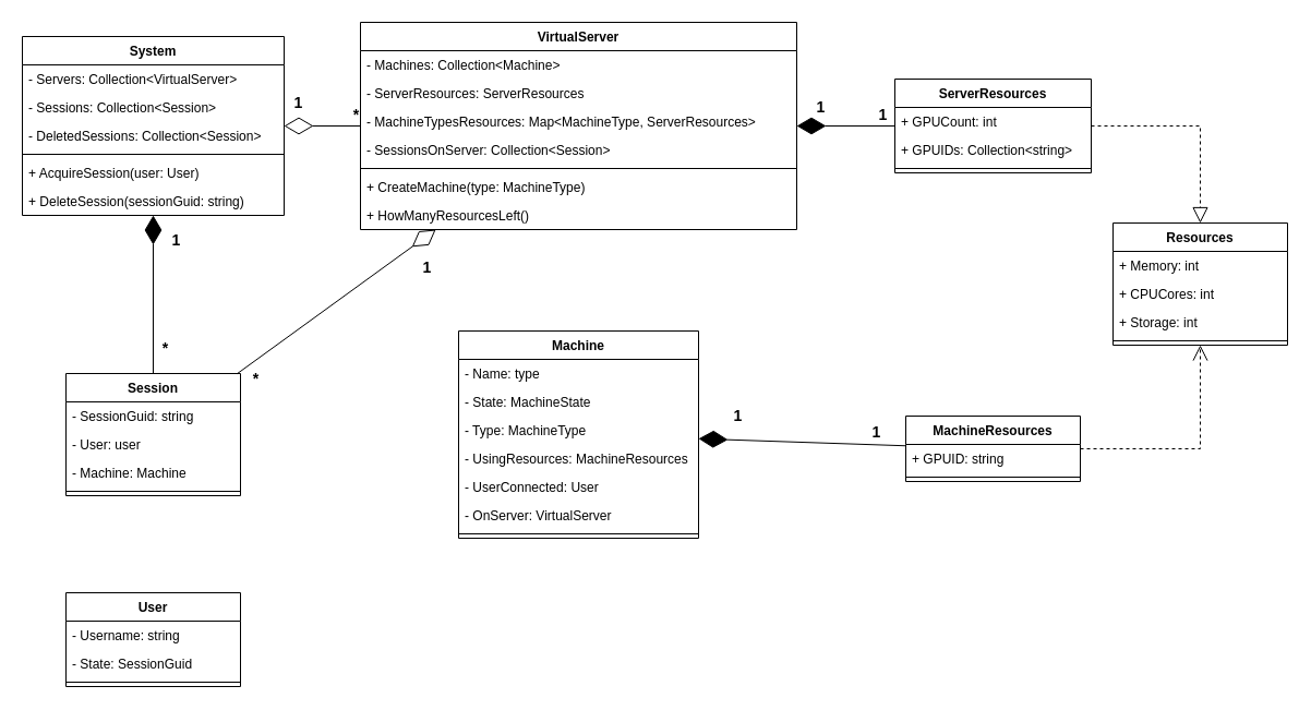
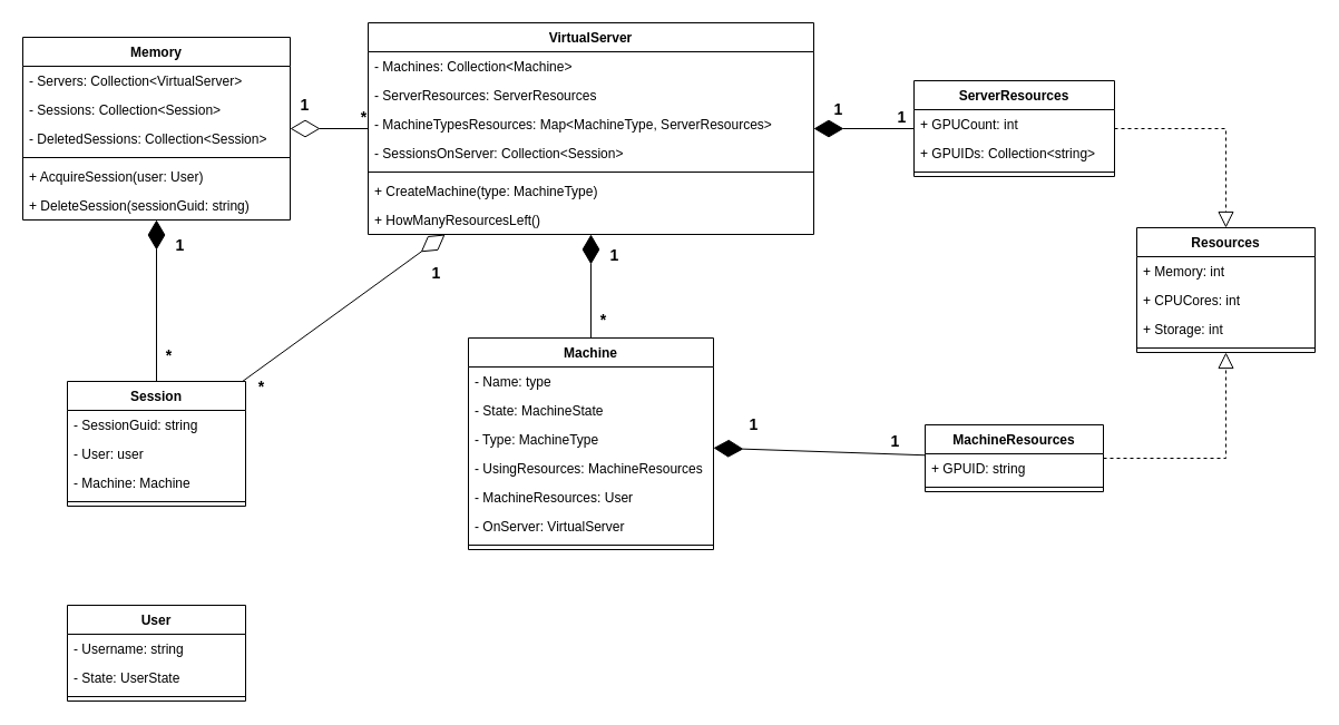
  <mxCell id="0" />
  <mxCell id="1" parent="0" />
- <mxCell id="2" value="System" style="swimlane;fontStyle=1;align=center;verticalAlign=top;childLayout=stackLayout;horizontal=1;startSize=26;horizontalStack=0;resizeParent=1;resizeParentMax=0;resizeLast=0;collapsible=1;marginBottom=0;" vertex="1" parent="1"><mxGeometry x="20" y="33" width="240" height="164" as="geometry" /></mxCell>
+ <mxCell id="2" value="Memory" style="swimlane;fontStyle=1;align=center;verticalAlign=top;childLayout=stackLayout;horizontal=1;startSize=26;horizontalStack=0;resizeParent=1;resizeParentMax=0;resizeLast=0;collapsible=1;marginBottom=0;" vertex="1" parent="1"><mxGeometry x="20" y="33" width="240" height="164" as="geometry" /></mxCell>
  <mxCell id="3" value="- Servers: Collection&lt;VirtualServer&gt;" style="text;strokeColor=none;fillColor=none;align=left;verticalAlign=top;spacingLeft=4;spacingRight=4;overflow=hidden;rotatable=0;points=[[0,0.5],[1,0.5]];portConstraint=eastwest;" vertex="1" parent="2"><mxGeometry y="26" width="240" height="26" as="geometry" /></mxCell>
  <mxCell id="4" value="- Sessions: Collection&lt;Session&gt;" style="text;strokeColor=none;fillColor=none;align=left;verticalAlign=top;spacingLeft=4;spacingRight=4;overflow=hidden;rotatable=0;points=[[0,0.5],[1,0.5]];portConstraint=eastwest;" vertex="1" parent="2"><mxGeometry y="52" width="240" height="26" as="geometry" /></mxCell>
  <mxCell id="5" value="- DeletedSessions: Collection&lt;Session&gt;" style="text;strokeColor=none;fillColor=none;align=left;verticalAlign=top;spacingLeft=4;spacingRight=4;overflow=hidden;rotatable=0;points=[[0,0.5],[1,0.5]];portConstraint=eastwest;" vertex="1" parent="2"><mxGeometry y="78" width="240" height="26" as="geometry" /></mxCell>
  <mxCell id="6" value="" style="line;strokeWidth=1;fillColor=none;align=left;verticalAlign=middle;spacingTop=-1;spacingLeft=3;spacingRight=3;rotatable=0;labelPosition=right;points=[];portConstraint=eastwest;" vertex="1" parent="2"><mxGeometry y="104" width="240" height="8" as="geometry" /></mxCell>
  <mxCell id="7" value="+ AcquireSession(user: User)" style="text;strokeColor=none;fillColor=none;align=left;verticalAlign=top;spacingLeft=4;spacingRight=4;overflow=hidden;rotatable=0;points=[[0,0.5],[1,0.5]];portConstraint=eastwest;" vertex="1" parent="2"><mxGeometry y="112" width="240" height="26" as="geometry" /></mxCell>
  <mxCell id="8" value="+ DeleteSession(sessionGuid: string)" style="text;strokeColor=none;fillColor=none;align=left;verticalAlign=top;spacingLeft=4;spacingRight=4;overflow=hidden;rotatable=0;points=[[0,0.5],[1,0.5]];portConstraint=eastwest;" vertex="1" parent="2"><mxGeometry y="138" width="240" height="26" as="geometry" /></mxCell>
  <mxCell id="9" value="VirtualServer" style="swimlane;fontStyle=1;align=center;verticalAlign=top;childLayout=stackLayout;horizontal=1;startSize=26;horizontalStack=0;resizeParent=1;resizeParentMax=0;resizeLast=0;collapsible=1;marginBottom=0;" vertex="1" parent="1"><mxGeometry x="330" y="20" width="400" height="190" as="geometry" /></mxCell>
  <mxCell id="10" value="- Machines: Collection&lt;Machine&gt;" style="text;strokeColor=none;fillColor=none;align=left;verticalAlign=top;spacingLeft=4;spacingRight=4;overflow=hidden;rotatable=0;points=[[0,0.5],[1,0.5]];portConstraint=eastwest;" vertex="1" parent="9"><mxGeometry y="26" width="400" height="26" as="geometry" /></mxCell>
  <mxCell id="11" value="- ServerResources: ServerResources" style="text;strokeColor=none;fillColor=none;align=left;verticalAlign=top;spacingLeft=4;spacingRight=4;overflow=hidden;rotatable=0;points=[[0,0.5],[1,0.5]];portConstraint=eastwest;" vertex="1" parent="9"><mxGeometry y="52" width="400" height="26" as="geometry" /></mxCell>
  <mxCell id="12" value="- MachineTypesResources: Map&lt;MachineType, ServerResources&gt;" style="text;strokeColor=none;fillColor=none;align=left;verticalAlign=top;spacingLeft=4;spacingRight=4;overflow=hidden;rotatable=0;points=[[0,0.5],[1,0.5]];portConstraint=eastwest;" vertex="1" parent="9"><mxGeometry y="78" width="400" height="26" as="geometry" /></mxCell>
  <mxCell id="13" value="- SessionsOnServer: Collection&lt;Session&gt;" style="text;strokeColor=none;fillColor=none;align=left;verticalAlign=top;spacingLeft=4;spacingRight=4;overflow=hidden;rotatable=0;points=[[0,0.5],[1,0.5]];portConstraint=eastwest;" vertex="1" parent="9"><mxGeometry y="104" width="400" height="26" as="geometry" /></mxCell>
  <mxCell id="14" value="" style="line;strokeWidth=1;fillColor=none;align=left;verticalAlign=middle;spacingTop=-1;spacingLeft=3;spacingRight=3;rotatable=0;labelPosition=right;points=[];portConstraint=eastwest;" vertex="1" parent="9"><mxGeometry y="130" width="400" height="8" as="geometry" /></mxCell>
  <mxCell id="15" value="+ CreateMachine(type: MachineType)" style="text;strokeColor=none;fillColor=none;align=left;verticalAlign=top;spacingLeft=4;spacingRight=4;overflow=hidden;rotatable=0;points=[[0,0.5],[1,0.5]];portConstraint=eastwest;" vertex="1" parent="9"><mxGeometry y="138" width="400" height="26" as="geometry" /></mxCell>
  <mxCell id="16" value="+ HowManyResourcesLeft()" style="text;strokeColor=none;fillColor=none;align=left;verticalAlign=top;spacingLeft=4;spacingRight=4;overflow=hidden;rotatable=0;points=[[0,0.5],[1,0.5]];portConstraint=eastwest;" vertex="1" parent="9"><mxGeometry y="164" width="400" height="26" as="geometry" /></mxCell>
  <mxCell id="17" value="Machine" style="swimlane;fontStyle=1;align=center;verticalAlign=top;childLayout=stackLayout;horizontal=1;startSize=26;horizontalStack=0;resizeParent=1;resizeParentMax=0;resizeLast=0;collapsible=1;marginBottom=0;" vertex="1" parent="1"><mxGeometry x="420" y="303" width="220" height="190" as="geometry" /></mxCell>
  <mxCell id="18" value="- Name: type" style="text;strokeColor=none;fillColor=none;align=left;verticalAlign=top;spacingLeft=4;spacingRight=4;overflow=hidden;rotatable=0;points=[[0,0.5],[1,0.5]];portConstraint=eastwest;" vertex="1" parent="17"><mxGeometry y="26" width="220" height="26" as="geometry" /></mxCell>
  <mxCell id="19" value="- State: MachineState" style="text;strokeColor=none;fillColor=none;align=left;verticalAlign=top;spacingLeft=4;spacingRight=4;overflow=hidden;rotatable=0;points=[[0,0.5],[1,0.5]];portConstraint=eastwest;" vertex="1" parent="17"><mxGeometry y="52" width="220" height="26" as="geometry" /></mxCell>
  <mxCell id="20" value="- Type: MachineType" style="text;strokeColor=none;fillColor=none;align=left;verticalAlign=top;spacingLeft=4;spacingRight=4;overflow=hidden;rotatable=0;points=[[0,0.5],[1,0.5]];portConstraint=eastwest;" vertex="1" parent="17"><mxGeometry y="78" width="220" height="26" as="geometry" /></mxCell>
  <mxCell id="21" value="- UsingResources: MachineResources" style="text;strokeColor=none;fillColor=none;align=left;verticalAlign=top;spacingLeft=4;spacingRight=4;overflow=hidden;rotatable=0;points=[[0,0.5],[1,0.5]];portConstraint=eastwest;" vertex="1" parent="17"><mxGeometry y="104" width="220" height="26" as="geometry" /></mxCell>
- <mxCell id="22" value="- UserConnected: User" style="text;strokeColor=none;fillColor=none;align=left;verticalAlign=top;spacingLeft=4;spacingRight=4;overflow=hidden;rotatable=0;points=[[0,0.5],[1,0.5]];portConstraint=eastwest;" vertex="1" parent="17"><mxGeometry y="130" width="220" height="26" as="geometry" /></mxCell>
+ <mxCell id="22" value="- MachineResources: User" style="text;strokeColor=none;fillColor=none;align=left;verticalAlign=top;spacingLeft=4;spacingRight=4;overflow=hidden;rotatable=0;points=[[0,0.5],[1,0.5]];portConstraint=eastwest;" vertex="1" parent="17"><mxGeometry y="130" width="220" height="26" as="geometry" /></mxCell>
  <mxCell id="23" value="- OnServer: VirtualServer" style="text;strokeColor=none;fillColor=none;align=left;verticalAlign=top;spacingLeft=4;spacingRight=4;overflow=hidden;rotatable=0;points=[[0,0.5],[1,0.5]];portConstraint=eastwest;" vertex="1" parent="17"><mxGeometry y="156" width="220" height="26" as="geometry" /></mxCell>
  <mxCell id="24" value="" style="line;strokeWidth=1;fillColor=none;align=left;verticalAlign=middle;spacingTop=-1;spacingLeft=3;spacingRight=3;rotatable=0;labelPosition=right;points=[];portConstraint=eastwest;" vertex="1" parent="17"><mxGeometry y="182" width="220" height="8" as="geometry" /></mxCell>
  <mxCell id="25" value="Session" style="swimlane;fontStyle=1;align=center;verticalAlign=top;childLayout=stackLayout;horizontal=1;startSize=26;horizontalStack=0;resizeParent=1;resizeParentMax=0;resizeLast=0;collapsible=1;marginBottom=0;" vertex="1" parent="1"><mxGeometry x="60" y="342" width="160" height="112" as="geometry" /></mxCell>
  <mxCell id="26" value="- SessionGuid: string" style="text;strokeColor=none;fillColor=none;align=left;verticalAlign=top;spacingLeft=4;spacingRight=4;overflow=hidden;rotatable=0;points=[[0,0.5],[1,0.5]];portConstraint=eastwest;" vertex="1" parent="25"><mxGeometry y="26" width="160" height="26" as="geometry" /></mxCell>
  <mxCell id="27" value="- User: user" style="text;strokeColor=none;fillColor=none;align=left;verticalAlign=top;spacingLeft=4;spacingRight=4;overflow=hidden;rotatable=0;points=[[0,0.5],[1,0.5]];portConstraint=eastwest;" vertex="1" parent="25"><mxGeometry y="52" width="160" height="26" as="geometry" /></mxCell>
  <mxCell id="28" value="- Machine: Machine" style="text;strokeColor=none;fillColor=none;align=left;verticalAlign=top;spacingLeft=4;spacingRight=4;overflow=hidden;rotatable=0;points=[[0,0.5],[1,0.5]];portConstraint=eastwest;" vertex="1" parent="25"><mxGeometry y="78" width="160" height="26" as="geometry" /></mxCell>
  <mxCell id="29" value="" style="line;strokeWidth=1;fillColor=none;align=left;verticalAlign=middle;spacingTop=-1;spacingLeft=3;spacingRight=3;rotatable=0;labelPosition=right;points=[];portConstraint=eastwest;" vertex="1" parent="25"><mxGeometry y="104" width="160" height="8" as="geometry" /></mxCell>
  <mxCell id="30" value="" style="endArrow=diamondThin;endFill=0;endSize=24;html=1;rounded=0;" edge="1" parent="1" source="9" target="2"><mxGeometry width="160" relative="1" as="geometry"><mxPoint y="253" as="sourcePoint" x="10" /><mxPoint x="170" y="253" as="targetPoint" /></mxGeometry></mxCell>
  <mxCell id="31" value="&lt;font style=&quot;font-size: 14px&quot;&gt;&lt;b&gt;1&lt;/b&gt;&lt;/font&gt;" style="edgeLabel;html=1;align=center;verticalAlign=middle;resizable=0;points=[];" vertex="1" connectable="0" parent="30"><mxGeometry x="0.67" y="-3" relative="1" as="geometry"><mxPoint y="-19" as="offset" /></mxGeometry></mxCell>
  <mxCell id="32" value="&lt;b&gt;&lt;font style=&quot;font-size: 14px&quot;&gt;*&lt;/font&gt;&lt;/b&gt;" style="edgeLabel;html=1;align=center;verticalAlign=middle;resizable=0;points=[];" vertex="1" connectable="0" parent="30"><mxGeometry x="-0.684" y="1" relative="1" as="geometry"><mxPoint x="6" y="-12" as="offset" /></mxGeometry></mxCell>
+ <mxCell id="33" value="" style="endArrow=diamondThin;endFill=1;endSize=24;html=1;rounded=0;fontSize=14;" edge="1" parent="1" source="17" target="9"><mxGeometry width="160" relative="1" as="geometry"><mxPoint x="290" y="363" as="sourcePoint" /><mxPoint x="450" y="363" as="targetPoint" /></mxGeometry></mxCell>
+ <mxCell id="34" value="&lt;b&gt;1&lt;/b&gt;" style="edgeLabel;html=1;align=center;verticalAlign=middle;resizable=0;points=[];fontSize=14;" vertex="1" connectable="0" parent="33"><mxGeometry x="0.568" y="-2" relative="1" as="geometry"><mxPoint x="18" y="-2" as="offset" /></mxGeometry></mxCell>
+ <mxCell id="35" value="&lt;b&gt;*&lt;/b&gt;" style="edgeLabel;html=1;align=center;verticalAlign=middle;resizable=0;points=[];fontSize=14;" vertex="1" connectable="0" parent="33"><mxGeometry x="-0.637" y="2" relative="1" as="geometry"><mxPoint x="12" as="offset" /></mxGeometry></mxCell>
  <mxCell id="36" value="" style="endArrow=diamondThin;endFill=1;endSize=24;html=1;rounded=0;fontSize=14;" edge="1" parent="1" source="25" target="2"><mxGeometry width="160" relative="1" as="geometry"><mxPoint x="280" y="297" as="sourcePoint" /><mxPoint x="280" y="223" as="targetPoint" /></mxGeometry></mxCell>
  <mxCell id="37" value="&lt;b&gt;1&lt;/b&gt;" style="edgeLabel;html=1;align=center;verticalAlign=middle;resizable=0;points=[];fontSize=14;" vertex="1" connectable="0" parent="36"><mxGeometry x="0.691" y="-2" relative="1" as="geometry"><mxPoint x="18" as="offset" /></mxGeometry></mxCell>
  <mxCell id="38" value="&lt;b&gt;*&lt;/b&gt;" style="edgeLabel;html=1;align=center;verticalAlign=middle;resizable=0;points=[];fontSize=14;" vertex="1" connectable="0" parent="36"><mxGeometry x="-0.668" y="1" relative="1" as="geometry"><mxPoint x="11" as="offset" /></mxGeometry></mxCell>
  <mxCell id="39" value="User" style="swimlane;fontStyle=1;align=center;verticalAlign=top;childLayout=stackLayout;horizontal=1;startSize=26;horizontalStack=0;resizeParent=1;resizeParentMax=0;resizeLast=0;collapsible=1;marginBottom=0;fontSize=12;" vertex="1" parent="1"><mxGeometry x="60" y="543" width="160" height="86" as="geometry" /></mxCell>
  <mxCell id="40" value="- Username: string" style="text;strokeColor=none;fillColor=none;align=left;verticalAlign=top;spacingLeft=4;spacingRight=4;overflow=hidden;rotatable=0;points=[[0,0.5],[1,0.5]];portConstraint=eastwest;fontSize=12;" vertex="1" parent="39"><mxGeometry y="26" width="160" height="26" as="geometry" /></mxCell>
- <mxCell id="41" value="- State: SessionGuid" style="text;strokeColor=none;fillColor=none;align=left;verticalAlign=top;spacingLeft=4;spacingRight=4;overflow=hidden;rotatable=0;points=[[0,0.5],[1,0.5]];portConstraint=eastwest;fontSize=12;" vertex="1" parent="39"><mxGeometry y="52" width="160" height="26" as="geometry" /></mxCell>
+ <mxCell id="41" value="- State: UserState" style="text;strokeColor=none;fillColor=none;align=left;verticalAlign=top;spacingLeft=4;spacingRight=4;overflow=hidden;rotatable=0;points=[[0,0.5],[1,0.5]];portConstraint=eastwest;fontSize=12;" vertex="1" parent="39"><mxGeometry y="52" width="160" height="26" as="geometry" /></mxCell>
  <mxCell id="42" value="" style="line;strokeWidth=1;fillColor=none;align=left;verticalAlign=middle;spacingTop=-1;spacingLeft=3;spacingRight=3;rotatable=0;labelPosition=right;points=[];portConstraint=eastwest;fontSize=14;" vertex="1" parent="39"><mxGeometry y="78" width="160" height="8" as="geometry" /></mxCell>
  <mxCell id="43" value="Resources" style="swimlane;fontStyle=1;align=center;verticalAlign=top;childLayout=stackLayout;horizontal=1;startSize=26;horizontalStack=0;resizeParent=1;resizeParentMax=0;resizeLast=0;collapsible=1;marginBottom=0;fontSize=12;" vertex="1" parent="1"><mxGeometry x="1020" y="204" width="160" height="112" as="geometry" /></mxCell>
  <mxCell id="44" value="+ Memory: int" style="text;strokeColor=none;fillColor=none;align=left;verticalAlign=top;spacingLeft=4;spacingRight=4;overflow=hidden;rotatable=0;points=[[0,0.5],[1,0.5]];portConstraint=eastwest;fontSize=12;" vertex="1" parent="43"><mxGeometry y="26" width="160" height="26" as="geometry" /></mxCell>
  <mxCell id="45" value="+ CPUCores: int" style="text;strokeColor=none;fillColor=none;align=left;verticalAlign=top;spacingLeft=4;spacingRight=4;overflow=hidden;rotatable=0;points=[[0,0.5],[1,0.5]];portConstraint=eastwest;fontSize=12;" vertex="1" parent="43"><mxGeometry y="52" width="160" height="26" as="geometry" /></mxCell>
  <mxCell id="46" value="+ Storage: int" style="text;strokeColor=none;fillColor=none;align=left;verticalAlign=top;spacingLeft=4;spacingRight=4;overflow=hidden;rotatable=0;points=[[0,0.5],[1,0.5]];portConstraint=eastwest;fontSize=12;" vertex="1" parent="43"><mxGeometry y="78" width="160" height="26" as="geometry" /></mxCell>
  <mxCell id="47" value="" style="line;strokeWidth=1;fillColor=none;align=left;verticalAlign=middle;spacingTop=-1;spacingLeft=3;spacingRight=3;rotatable=0;labelPosition=right;points=[];portConstraint=eastwest;fontSize=12;" vertex="1" parent="43"><mxGeometry y="104" width="160" height="8" as="geometry" /></mxCell>
  <mxCell id="48" value="MachineResources" style="swimlane;fontStyle=1;align=center;verticalAlign=top;childLayout=stackLayout;horizontal=1;startSize=26;horizontalStack=0;resizeParent=1;resizeParentMax=0;resizeLast=0;collapsible=1;marginBottom=0;fontSize=12;" vertex="1" parent="1"><mxGeometry x="830" y="381" width="160" height="60" as="geometry" /></mxCell>
  <mxCell id="49" value="+ GPUID: string" style="text;strokeColor=none;fillColor=none;align=left;verticalAlign=top;spacingLeft=4;spacingRight=4;overflow=hidden;rotatable=0;points=[[0,0.5],[1,0.5]];portConstraint=eastwest;fontSize=12;" vertex="1" parent="48"><mxGeometry y="26" width="160" height="26" as="geometry" /></mxCell>
  <mxCell id="50" value="" style="line;strokeWidth=1;fillColor=none;align=left;verticalAlign=middle;spacingTop=-1;spacingLeft=3;spacingRight=3;rotatable=0;labelPosition=right;points=[];portConstraint=eastwest;fontSize=12;" vertex="1" parent="48"><mxGeometry y="52" width="160" height="8" as="geometry" /></mxCell>
  <mxCell id="51" value="ServerResources" style="swimlane;fontStyle=1;align=center;verticalAlign=top;childLayout=stackLayout;horizontal=1;startSize=26;horizontalStack=0;resizeParent=1;resizeParentMax=0;resizeLast=0;collapsible=1;marginBottom=0;fontSize=12;" vertex="1" parent="1"><mxGeometry x="820" y="72" width="180" height="86" as="geometry" /></mxCell>
  <mxCell id="52" value="+ GPUCount: int" style="text;strokeColor=none;fillColor=none;align=left;verticalAlign=top;spacingLeft=4;spacingRight=4;overflow=hidden;rotatable=0;points=[[0,0.5],[1,0.5]];portConstraint=eastwest;fontSize=12;" vertex="1" parent="51"><mxGeometry y="26" width="180" height="26" as="geometry" /></mxCell>
  <mxCell id="53" value="+ GPUIDs: Collection&lt;string&gt;" style="text;strokeColor=none;fillColor=none;align=left;verticalAlign=top;spacingLeft=4;spacingRight=4;overflow=hidden;rotatable=0;points=[[0,0.5],[1,0.5]];portConstraint=eastwest;fontSize=12;" vertex="1" parent="51"><mxGeometry y="52" width="180" height="26" as="geometry" /></mxCell>
  <mxCell id="54" value="" style="line;strokeWidth=1;fillColor=none;align=left;verticalAlign=middle;spacingTop=-1;spacingLeft=3;spacingRight=3;rotatable=0;labelPosition=right;points=[];portConstraint=eastwest;fontSize=12;" vertex="1" parent="51"><mxGeometry y="78" width="180" height="8" as="geometry" /></mxCell>
  <mxCell id="55" value="" style="endArrow=block;dashed=1;endFill=0;endSize=12;html=1;rounded=0;fontSize=12;edgeStyle=orthogonalEdgeStyle;" edge="1" parent="1" source="51" target="43"><mxGeometry width="160" relative="1" as="geometry"><mxPoint x="450" y="283" as="sourcePoint" /><mxPoint x="610" y="283" as="targetPoint" /></mxGeometry></mxCell>
- <mxCell id="56" value="" style="endArrow=open;dashed=1;endFill=0;endSize=12;html=1;rounded=0;fontSize=12;edgeStyle=orthogonalEdgeStyle;" edge="1" parent="1" source="48" target="43"><mxGeometry width="160" relative="1" as="geometry"><mxPoint x="740" y="220.32" as="sourcePoint" /><mxPoint x="830" y="247.68" as="targetPoint" /></mxGeometry></mxCell>
+ <mxCell id="56" value="" style="endArrow=block;dashed=1;endFill=0;endSize=12;html=1;rounded=0;fontSize=12;edgeStyle=orthogonalEdgeStyle;" edge="1" parent="1" source="48" target="43"><mxGeometry width="160" relative="1" as="geometry"><mxPoint x="740" y="220.32" as="sourcePoint" /><mxPoint x="830" y="247.68" as="targetPoint" /></mxGeometry></mxCell>
  <mxCell id="57" value="" style="endArrow=diamondThin;endFill=1;endSize=24;html=1;rounded=0;fontSize=14;" edge="1" parent="1" source="48" target="17"><mxGeometry width="160" relative="1" as="geometry"><mxPoint x="180" y="533" as="sourcePoint" /><mxPoint x="180" y="451" as="targetPoint" /></mxGeometry></mxCell>
  <mxCell id="58" value="&lt;b&gt;1&lt;/b&gt;" style="edgeLabel;html=1;align=center;verticalAlign=middle;resizable=0;points=[];fontSize=14;" vertex="1" connectable="0" parent="57"><mxGeometry x="0.691" y="-2" relative="1" as="geometry"><mxPoint x="6" y="-20" as="offset" /></mxGeometry></mxCell>
  <mxCell id="59" value="&lt;b&gt;1&lt;/b&gt;" style="edgeLabel;html=1;align=center;verticalAlign=middle;resizable=0;points=[];fontSize=14;" vertex="1" connectable="0" parent="57"><mxGeometry x="-0.668" y="1" relative="1" as="geometry"><mxPoint x="5" y="-13" as="offset" /></mxGeometry></mxCell>
  <mxCell id="60" value="" style="endArrow=diamondThin;endFill=1;endSize=24;html=1;rounded=0;fontSize=14;" edge="1" parent="1" source="51" target="9"><mxGeometry width="160" relative="1" as="geometry"><mxPoint x="190" y="543" as="sourcePoint" /><mxPoint x="190" y="461" as="targetPoint" /></mxGeometry></mxCell>
  <mxCell id="61" value="&lt;b&gt;1&lt;/b&gt;" style="edgeLabel;html=1;align=center;verticalAlign=middle;resizable=0;points=[];fontSize=14;" vertex="1" connectable="0" parent="60"><mxGeometry x="0.691" y="-2" relative="1" as="geometry"><mxPoint x="7" y="-16" as="offset" /></mxGeometry></mxCell>
  <mxCell id="62" value="&lt;b&gt;1&lt;/b&gt;" style="edgeLabel;html=1;align=center;verticalAlign=middle;resizable=0;points=[];fontSize=14;" vertex="1" connectable="0" parent="60"><mxGeometry x="-0.668" y="1" relative="1" as="geometry"><mxPoint x="3" y="-12" as="offset" /></mxGeometry></mxCell>
  <mxCell id="63" value="" style="endArrow=diamondThin;endFill=0;endSize=24;html=1;rounded=0;fontSize=14;" edge="1" parent="1" source="25" target="9"><mxGeometry width="160" relative="1" as="geometry"><mxPoint x="430" y="404.333" as="sourcePoint" /><mxPoint x="230" y="397.667" as="targetPoint" /></mxGeometry></mxCell>
  <mxCell id="64" value="&lt;b&gt;1&lt;/b&gt;" style="edgeLabel;html=1;align=center;verticalAlign=middle;resizable=0;points=[];fontSize=14;" vertex="1" connectable="0" parent="63"><mxGeometry x="0.706" y="-1" relative="1" as="geometry"><mxPoint x="17" y="14" as="offset" /></mxGeometry></mxCell>
  <mxCell id="65" value="&lt;b&gt;*&lt;/b&gt;" style="edgeLabel;html=1;align=center;verticalAlign=middle;resizable=0;points=[];fontSize=14;" vertex="1" connectable="0" parent="63"><mxGeometry x="-0.277" y="-2" relative="1" as="geometry"><mxPoint x="-50" y="50" as="offset" /></mxGeometry></mxCell>
